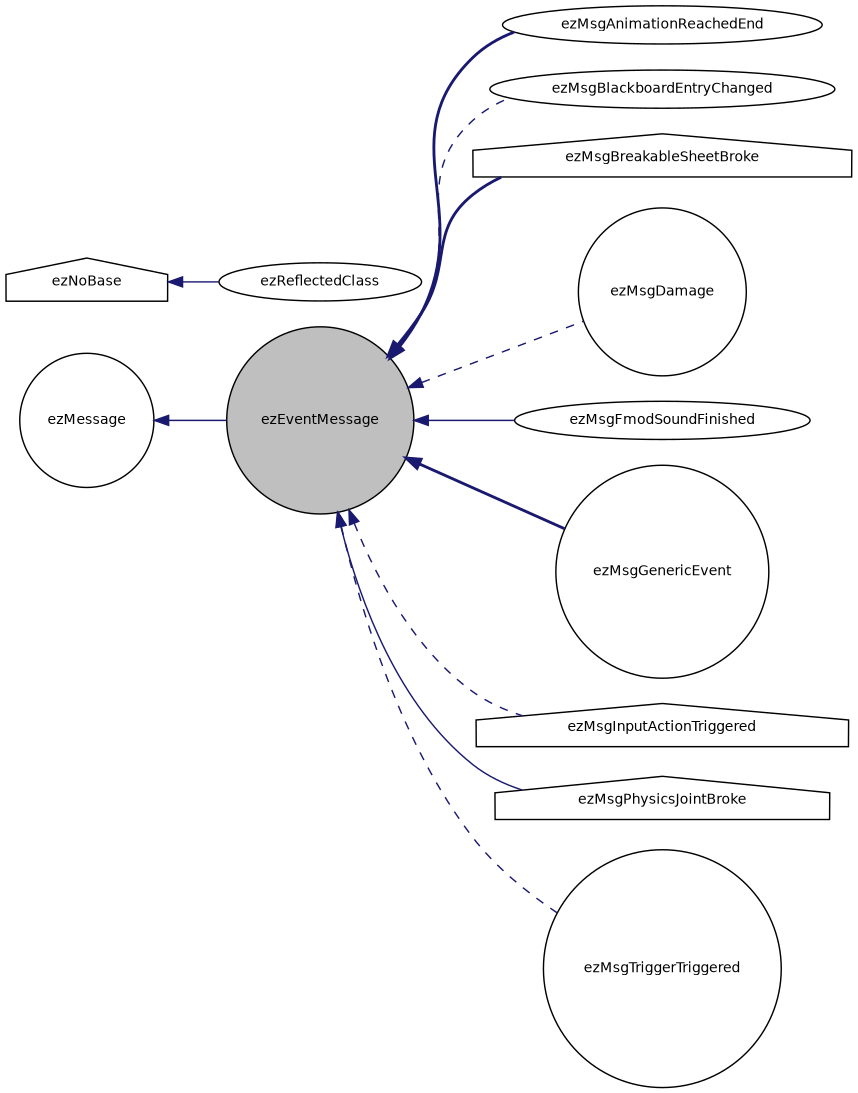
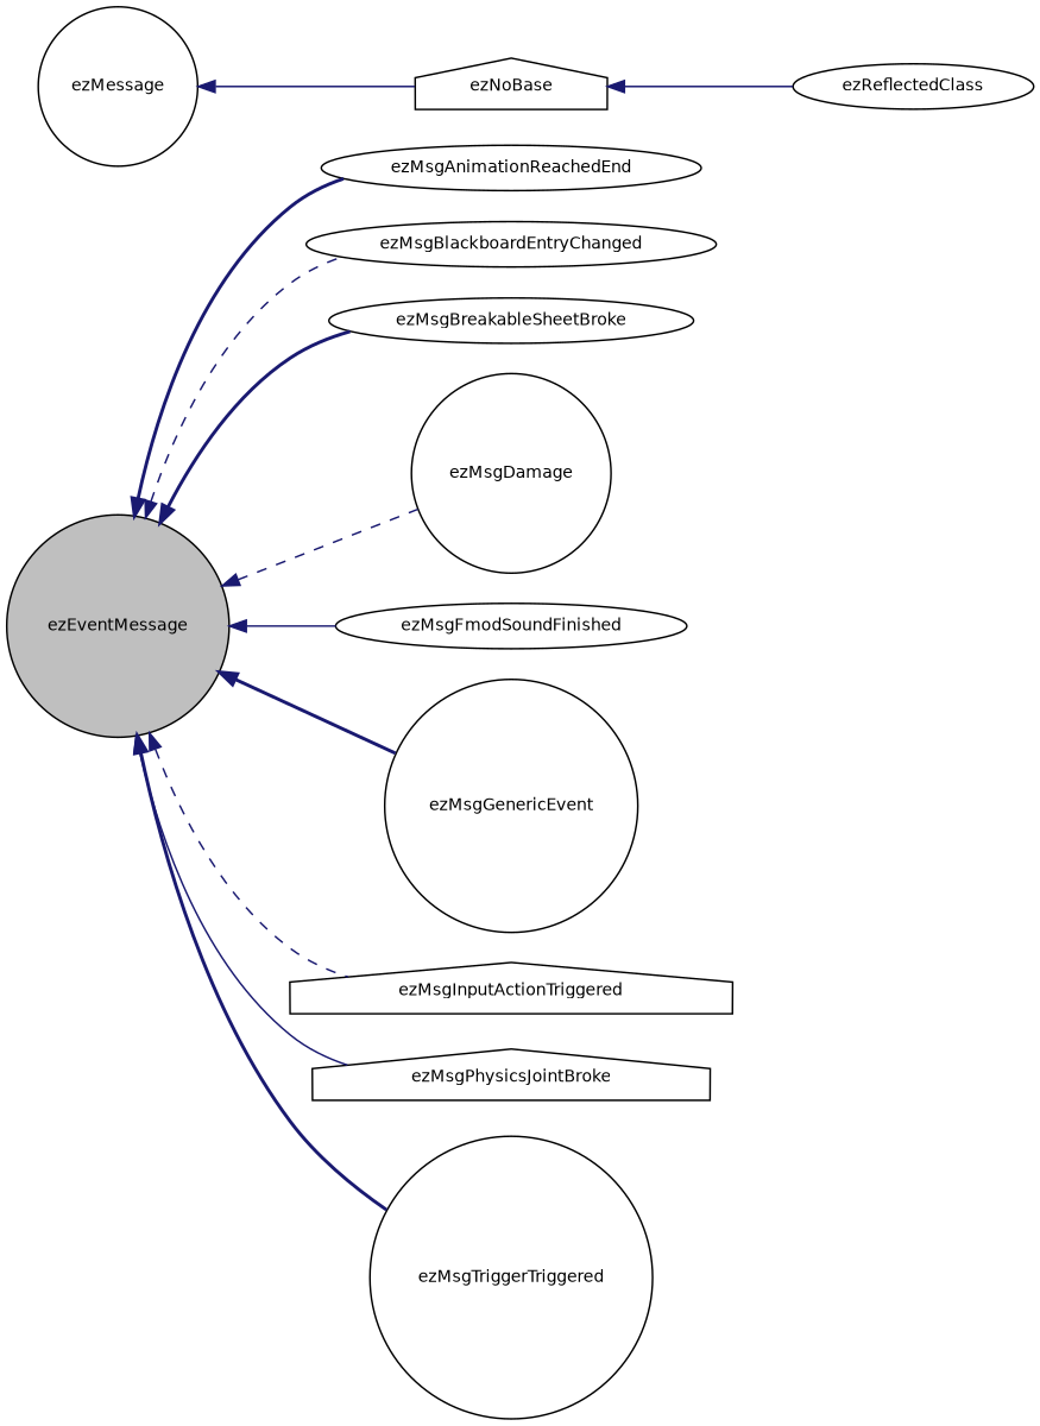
  digraph {
    rankdir=LR
    node [color=black fillcolor=white fontname=Helvetica fontsize=10 shape=circle style=filled]
    edge [color=midnightblue dir=back fontname=Helvetica fontsize=10 labelfontname=Helvetica labelfontsize=10 style=dashed]
    n1 [fillcolor=grey75 fontcolor=black height=0.2 label=ezEventMessage width=0.4]
    n2 [height=0.2 label=ezMsgAnimationReachedEnd shape=ellipse width=0.4]
    n3 [height=0.2 label=ezMsgBlackboardEntryChanged shape=ellipse width=0.4]
-   n4 [height=0.2 label=ezMsgBreakableSheetBroke shape=house width=0.4]
+   n4 [height=0.2 label=ezMsgBreakableSheetBroke shape=ellipse width=0.4]
    n5 [height=0.2 label=ezMsgDamage width=0.4]
    n6 [height=0.2 label=ezMsgFmodSoundFinished shape=ellipse width=0.4]
    n7 [height=0.2 label=ezMsgGenericEvent width=0.4]
    n8 [height=0.2 label=ezMsgInputActionTriggered shape=house width=0.4]
    n9 [height=0.2 label=ezMsgPhysicsJointBroke shape=house width=0.4]
    n10 [height=0.2 label=ezMsgTriggerTriggered width=0.4]
    n11 [height=0.2 label=ezMessage width=0.4]
    n12 [height=0.2 label=ezReflectedClass shape=ellipse width=0.4]
    n13 [height=0.2 label=ezNoBase shape=house width=0.4]
    n1 -> n2 [style=bold]
    n1 -> n3
    n1 -> n4 [style=bold]
    n1 -> n5
    n1 -> n6 [style=solid]
    n1 -> n7 [style=bold]
    n1 -> n8
    n1 -> n9 [style=solid]
-   n1 -> n10
-   n11 -> n1 [style=solid]
+   n1 -> n10 [style=bold]
+   n11 -> n13 [style=solid]
    n13 -> n12 [style=solid]
  }
